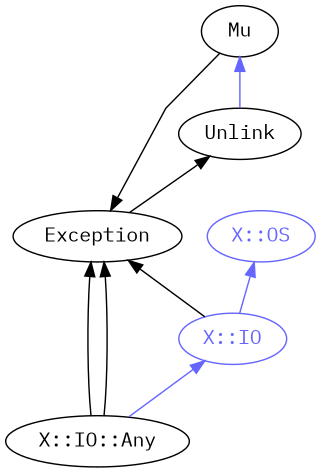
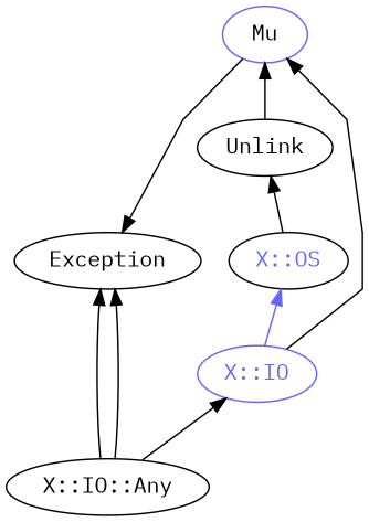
  digraph {
    fontname="IBM Plex Mono"
    rankdir=BT
    splines=polyline
    node [color="#000000" fontcolor="#000000" fontname="IBM Plex Mono"]
    edge [color="#000000" fontname="IBM Plex Mono"]
    n1 [label="X::IO::Any"]
    Exception
    "X::IO" [color="#6666FF" fontcolor="#6666FF"]
    n4 [label=Unlink]
-   "X::OS" [color="#6666FF" fontcolor="#6666FF"]
-   Mu
+   "X::OS" [fontcolor="#6666FF"]
+   Mu [color="#6666FF"]
    n1 -> Exception
    n1 -> Exception
-   n1 -> "X::IO" [color="#6666FF"]
-   Exception -> n4
-   "X::IO" -> Exception
+   n1 -> "X::IO"
+   "X::OS" -> n4
+   "X::IO" -> Mu
    "X::IO" -> "X::OS" [color="#6666FF"]
-   n4 -> Mu [color="#6666FF"]
+   n4 -> Mu
    Mu -> Exception
  }
